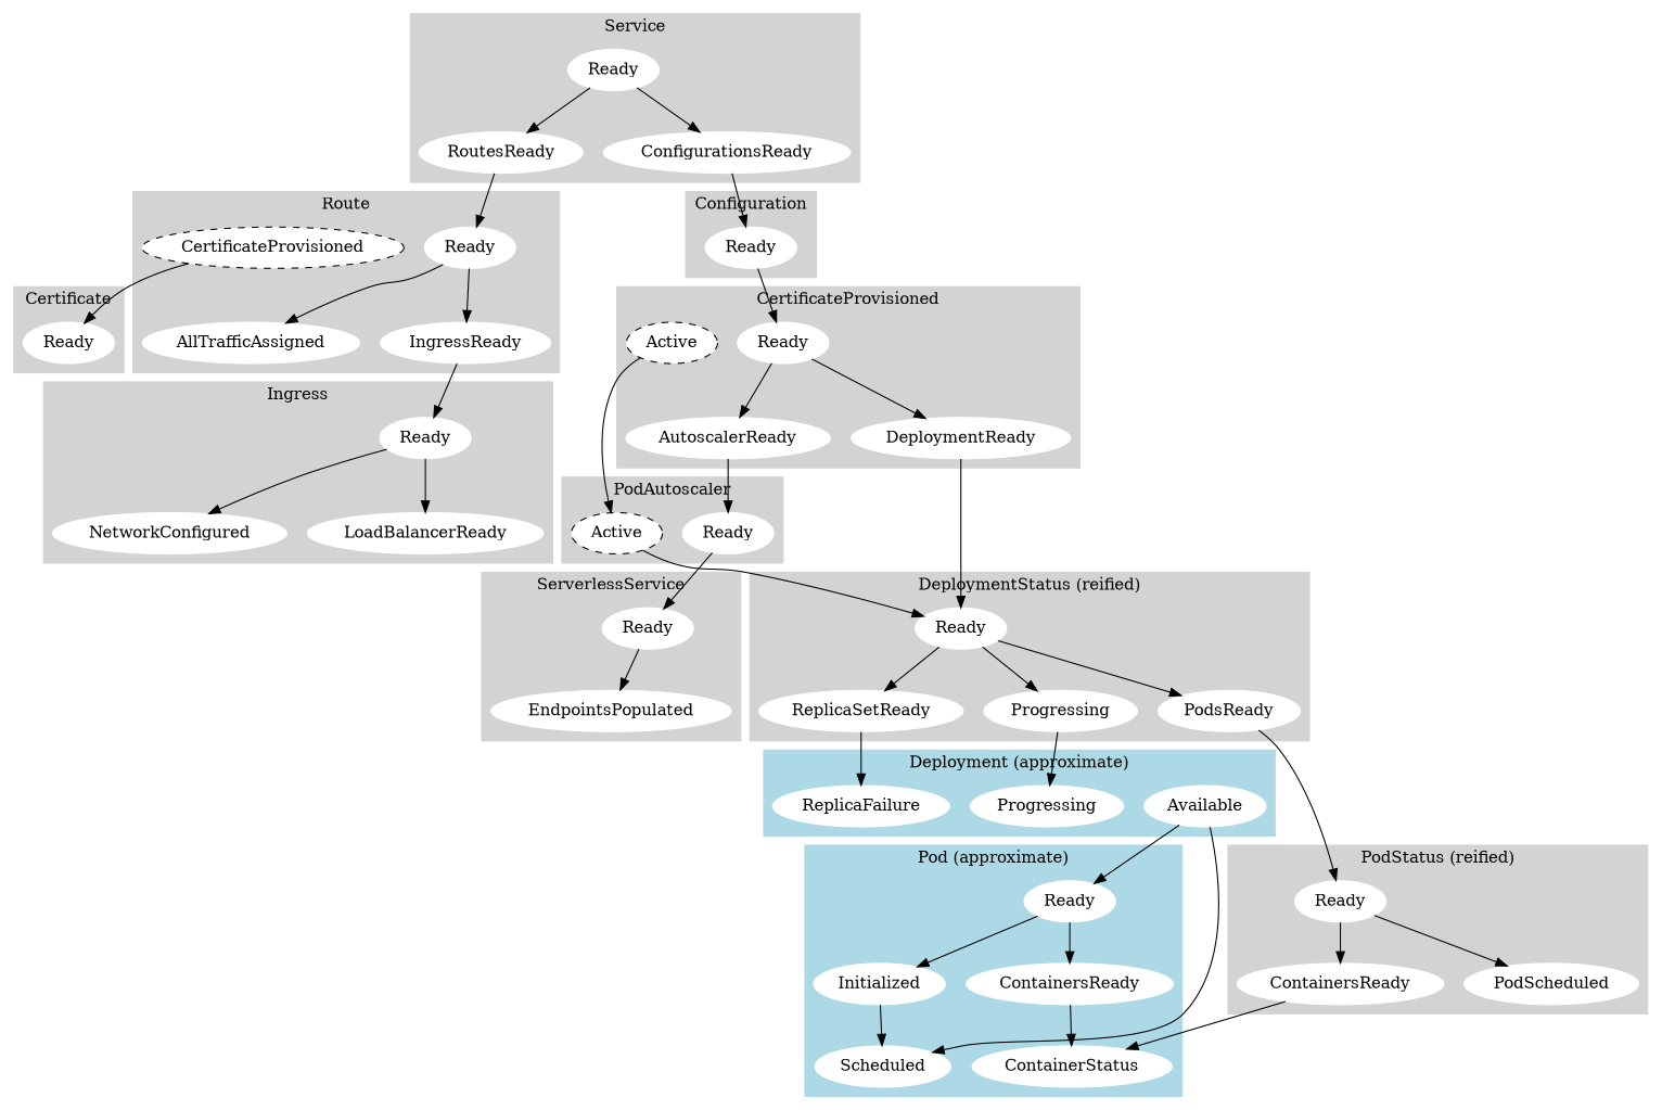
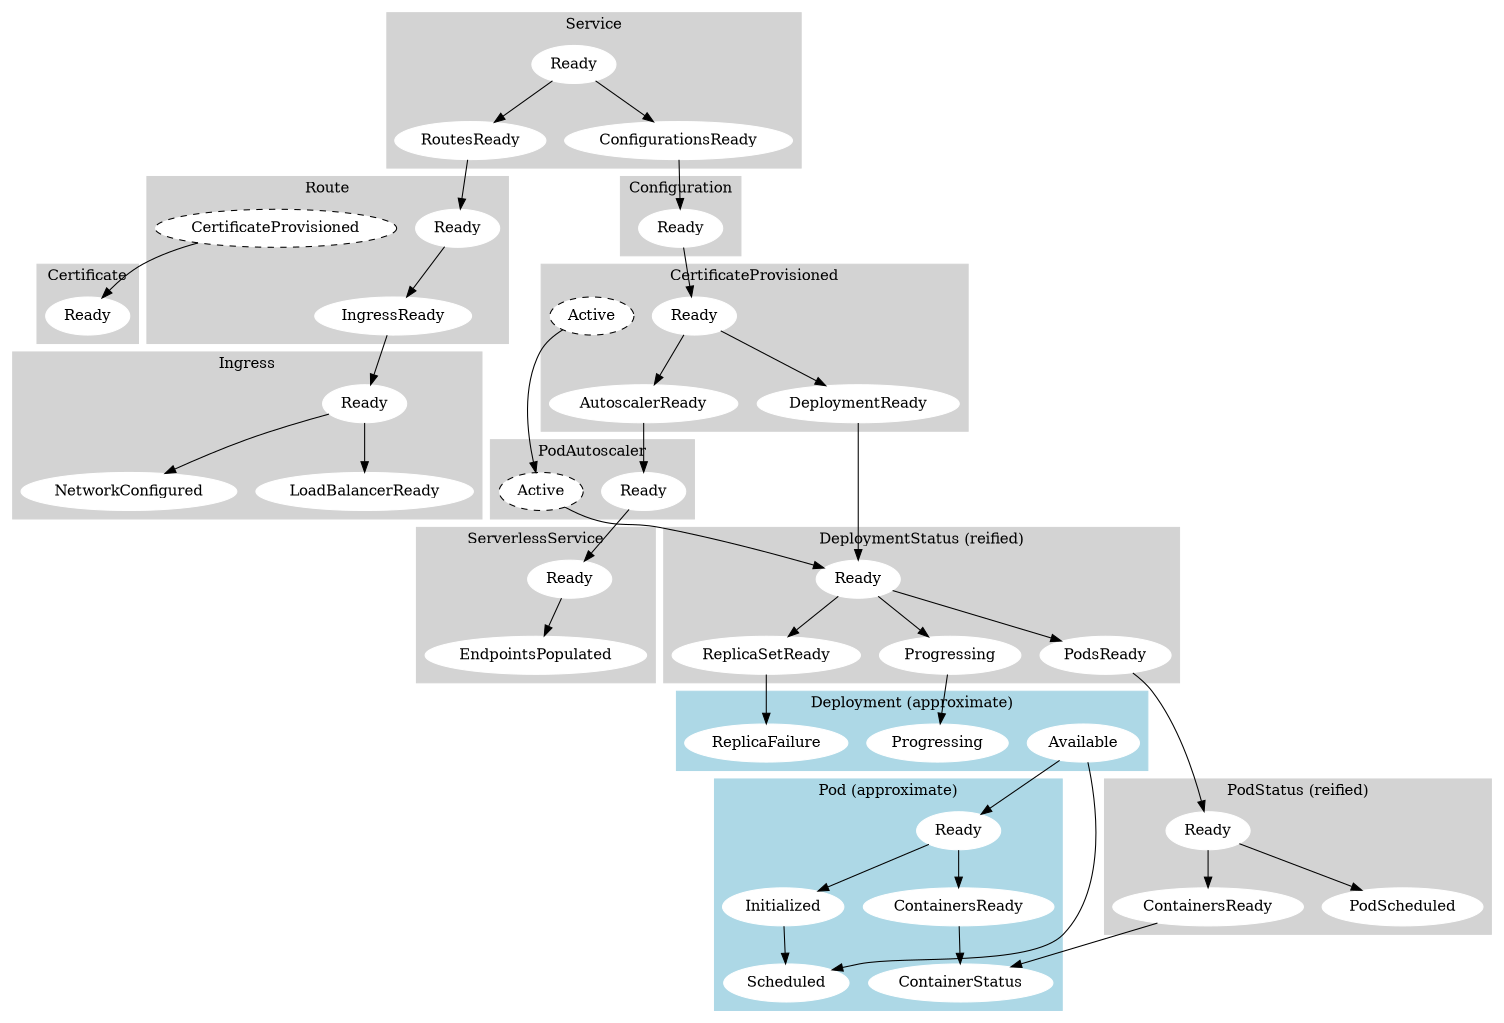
  digraph {
    color=lightgrey
    style=filled
    node [color=white style=filled]
    n1 [label=Ready]
    n2 [label=ConfigurationsReady]
    n3 [label=RoutesReady]
    n4 [label=Ready]
-   n5 [label=AllTrafficAssigned]
    n6 [label=IngressReady]
    n7 [color=black fillcolor=white label=CertificateProvisioned style="filled,dashed"]
    n8 [label=Ready]
    n9 [label=Ready]
    n10 [label=DeploymentReady]
    n11 [label=AutoscalerReady]
    n12 [color=black fillcolor=white label=Active style="filled,dashed"]
    n13 [label=Ready]
    n14 [label=NetworkConfigured]
    n15 [label=LoadBalancerReady]
    n16 [label=Ready]
    n17 [color=black fillcolor=white label=Active style="filled,dashed"]
    n18 [label=Ready]
    n19 [label=Ready]
    n20 [label=EndpointsPopulated]
    n21 [label=Ready]
    n22 [label=Initialized]
    n23 [label=ContainersReady]
    n24 [label=Scheduled]
    n25 [label=ContainerStatus]
    n26 [label=Ready]
    n27 [label=ContainersReady]
    n28 [label=PodScheduled]
    n29 [label=Available]
    n30 [label=Progressing]
    n31 [label=ReplicaFailure]
    n32 [label=Ready]
    n33 [label=Progressing]
    n34 [label=ReplicaSetReady]
    n35 [label=PodsReady]
    subgraph cluster_1 {
      label=Service
      n1
      n2
      n3
    }
    subgraph cluster_2 {
      label=Route
      n4
-     n5
      n6
      n7
    }
    subgraph cluster_3 {
      label=Configuration
      n8
    }
    subgraph cluster_4 {
      label=CertificateProvisioned
      n9
      n10
      n11
      n12
    }
    subgraph cluster_5 {
      label=Ingress
      n13
      n14
      n15
    }
    subgraph cluster_6 {
      label=PodAutoscaler
      n16
      n17
    }
    subgraph cluster_7 {
      label=Certificate
      n18
    }
    subgraph cluster_8 {
      label=ServerlessService
      n19
      n20
    }
    subgraph cluster_9 {
      color=lightblue
      label="Pod (approximate)"
      n21
      n22
      n23
      n24
      n25
    }
    subgraph cluster_10 {
      label="PodStatus (reified)"
      n26
      n27
      n28
    }
    subgraph cluster_11 {
      color=lightblue
      label="Deployment (approximate)"
      n29
      n30
      n31
    }
    subgraph cluster_12 {
      label="DeploymentStatus (reified)"
      n32
      n33
      n34
      n35
    }
    n1 -> n2
    n1 -> n3
    n2 -> n8
    n3 -> n4
-   n4 -> n5
    n4 -> n6
    n6 -> n13
    n7 -> n18
    n8 -> n9
    n9 -> n10
    n9 -> n11
    n10 -> n32
    n11 -> n16
    n12 -> n17
    n13 -> n14
    n13 -> n15
    n16 -> n19
    n17 -> n32
    n19 -> n20
    n21 -> n22
    n21 -> n23
    n22 -> n24
    n23 -> n25
    n26 -> n27
    n26 -> n28
    n27 -> n25
    n29 -> n21
    n29 -> n24
    n32 -> n33
    n32 -> n34
    n32 -> n35
    n33 -> n30
    n34 -> n31
    n35 -> n26
  }
